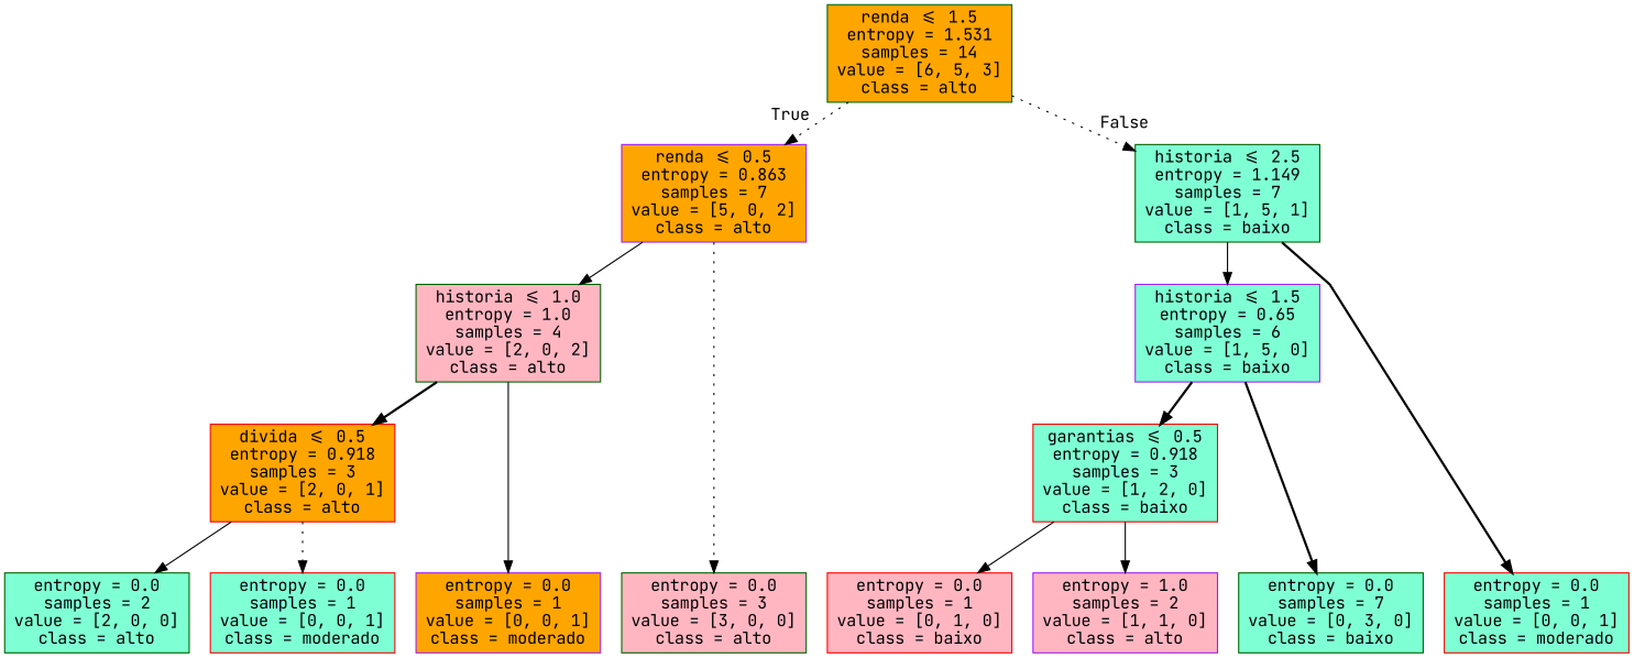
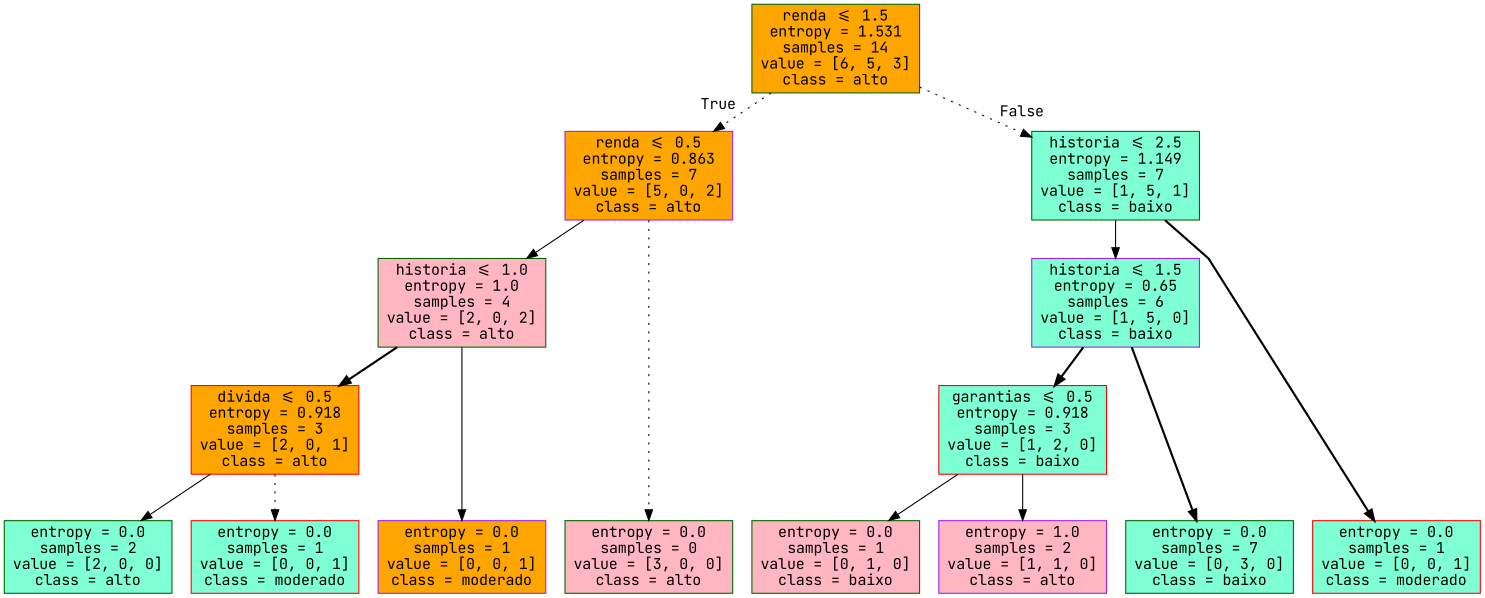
  digraph {
    fontname="JetBrains Mono"
    ranksep=equally
    splines=polyline
    node [color=darkgreen fillcolor=aquamarine fontname="JetBrains Mono" shape=box style=filled]
    edge [fontname="JetBrains Mono" style=solid]
    n1 [fillcolor=orange label="renda <= 1.5\nentropy = 1.531\nsamples = 14\nvalue = [6, 5, 3]\nclass = alto"]
    n2 [color=purple fillcolor=orange label="renda <= 0.5\nentropy = 0.863\nsamples = 7\nvalue = [5, 0, 2]\nclass = alto"]
    n3 [label="historia <= 2.5\nentropy = 1.149\nsamples = 7\nvalue = [1, 5, 1]\nclass = baixo"]
    n4 [fillcolor=lightpink label="historia <= 1.0\nentropy = 1.0\nsamples = 4\nvalue = [2, 0, 2]\nclass = alto"]
    n5 [color=purple label="historia <= 1.5\nentropy = 0.65\nsamples = 6\nvalue = [1, 5, 0]\nclass = baixo"]
    n6 [color=red fillcolor=orange label="divida <= 0.5\nentropy = 0.918\nsamples = 3\nvalue = [2, 0, 1]\nclass = alto"]
    n7 [color=red label="garantias <= 0.5\nentropy = 0.918\nsamples = 3\nvalue = [1, 2, 0]\nclass = baixo"]
-   n8 [fillcolor=lightpink label="entropy = 0.0\nsamples = 3\nvalue = [3, 0, 0]\nclass = alto"]
+   n8 [fillcolor=lightpink label="entropy = 0.0\nsamples = 0\nvalue = [3, 0, 0]\nclass = alto"]
    n9 [color=purple fillcolor=orange label="entropy = 0.0\nsamples = 1\nvalue = [0, 0, 1]\nclass = moderado"]
    n10 [label="entropy = 0.0\nsamples = 2\nvalue = [2, 0, 0]\nclass = alto"]
    n11 [color=red label="entropy = 0.0\nsamples = 1\nvalue = [0, 0, 1]\nclass = moderado"]
    n12 [label="entropy = 0.0\nsamples = 7\nvalue = [0, 3, 0]\nclass = baixo"]
-   n13 [color=red fillcolor=lightpink label="entropy = 0.0\nsamples = 1\nvalue = [0, 1, 0]\nclass = baixo"]
+   n13 [fillcolor=lightpink label="entropy = 0.0\nsamples = 1\nvalue = [0, 1, 0]\nclass = baixo"]
    n14 [color=purple fillcolor=lightpink label="entropy = 1.0\nsamples = 2\nvalue = [1, 1, 0]\nclass = alto"]
    n15 [color=red label="entropy = 0.0\nsamples = 1\nvalue = [0, 0, 1]\nclass = moderado"]
    subgraph sub_1 {
      rank=same
      n1
    }
    subgraph sub_2 {
      rank=same
      n2
      n3
    }
    subgraph sub_3 {
      rank=same
      n4
      n5
    }
    subgraph sub_4 {
      rank=same
      n6
      n7
    }
    subgraph sub_5 {
      rank=same
      n8
      n9
      n10
      n11
      n12
      n13
      n14
      n15
    }
    n1 -> n2 [headlabel=True labelangle=45 labeldistance=2.5 style=dotted]
    n1 -> n3 [headlabel=False labelangle=-45 labeldistance=2.5 style=dotted]
    n2 -> n4
    n2 -> n8 [style=dotted]
    n3 -> n5
    n3 -> n15 [style=bold]
    n4 -> n6 [style=bold]
    n4 -> n9
    n5 -> n7 [style=bold]
    n5 -> n12 [style=bold]
    n6 -> n10
    n6 -> n11 [style=dotted]
    n7 -> n13
    n7 -> n14
  }
